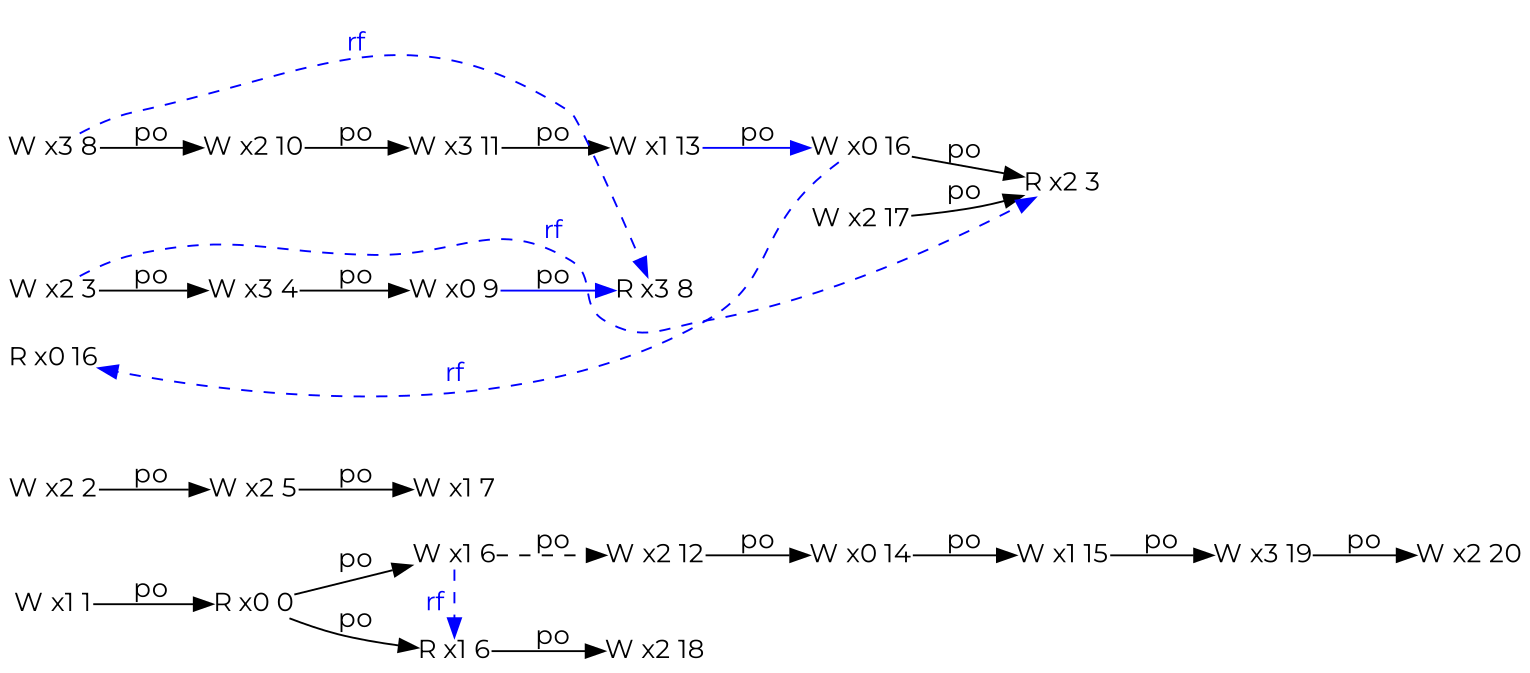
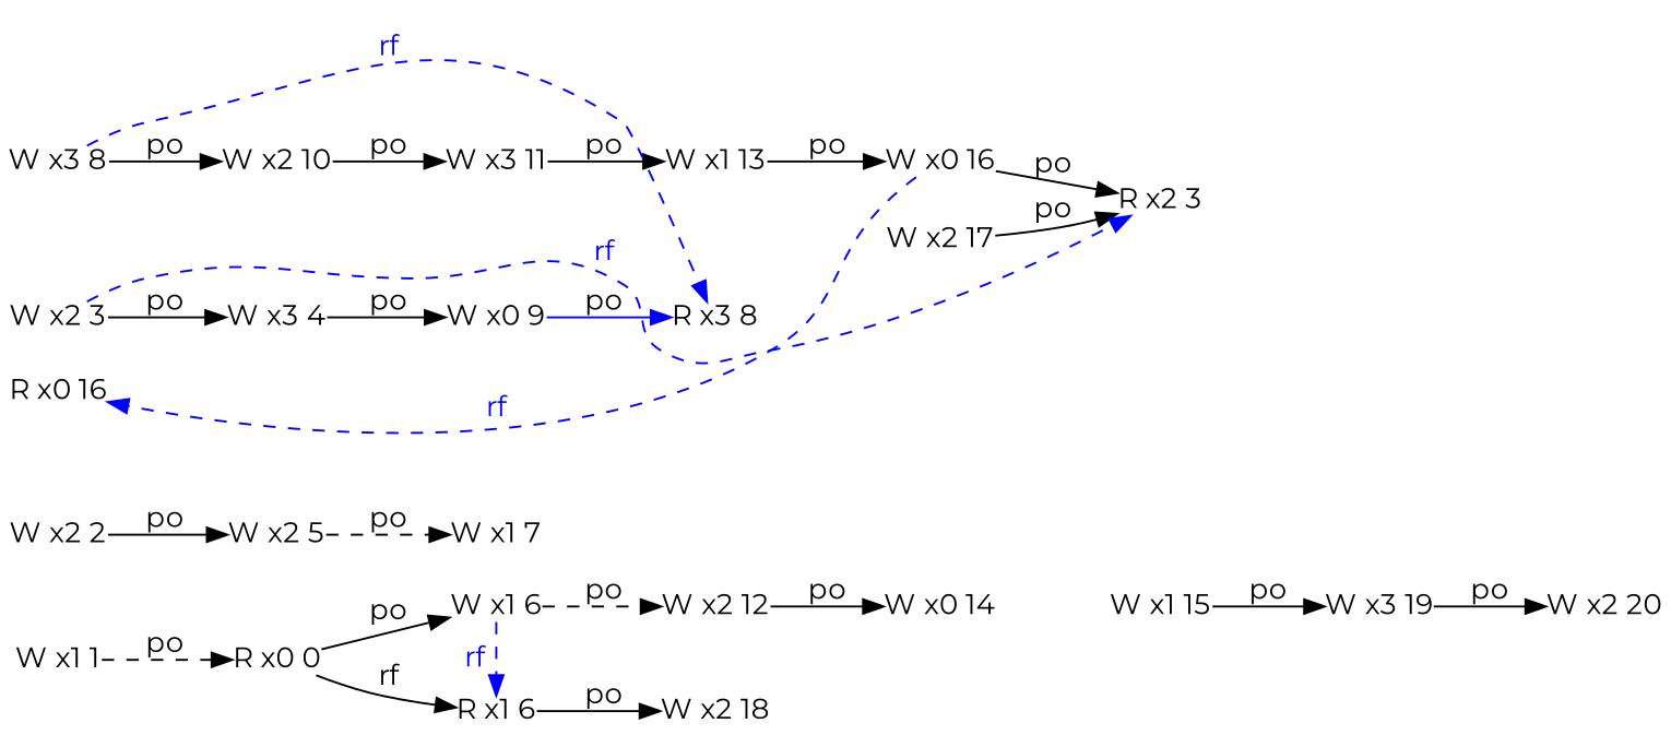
  digraph {
    fontname=Montserrat
    rankdir=LR
    node [fontname=Montserrat idx=1 loc=2 shape=plain th=1 type=W]
    edge [fontname=Montserrat]
    n1 [idx=6 label="W x2 20" th=3]
    n2 [label="W x2 5"]
    n3 [idx=2 label="W x1 7" loc=1]
    n4 [idx=2 label="W x0 9" loc=0 th=2]
    n5 [idx=3 label="R x3 8" loc=3 th=2 type=R]
    n6 [idx=2 label="W x2 12" th=3]
    n7 [idx=3 label="W x0 14" loc=0 th=3]
    n8 [idx=4 label="W x1 15" loc=1 th=3]
    n9 [idx=4 label="W x2 10"]
    n10 [idx=5 label="W x3 11" loc=3]
    n11 [idx=6 label="W x1 13" loc=1]
    n12 [idx=5 label="W x3 19" loc=3 th=3]
    n13 [idx=3 label="W x2 18" th=0]
    n14 [idx=7 label="W x0 16" loc=0]
    n15 [idx=0 label="R x0 16" loc=0 th=3 type=R]
    n16 [idx=9 label="R x2 3" type=R]
    n17 [idx=8 label="W x2 17"]
    n18 [label="W x1 6" loc=1 th=3]
    n19 [idx=2 label="R x1 6" loc=1 th=0 type=R]
    n20 [idx=0 label="W x1 1" loc=1 th=0]
    n21 [label="R x0 0" loc=0 th=0 type=R]
    n22 [idx=0 label="W x2 3" th=2]
    n23 [label="W x3 4" loc=3 th=2]
    n24 [idx=3 label="W x3 8" loc=3]
    n25 [idx=0 label="W x2 2"]
-   n2 -> n3 [label=po]
+   n2 -> n3 [label=po style=dashed]
    n4 -> n5 [color=blue label=po]
    n6 -> n7 [label=po]
-   n7 -> n8 [label=po]
    n8 -> n12 [label=po]
    n9 -> n10 [label=po]
    n10 -> n11 [label=po]
-   n11 -> n14 [label=po color=blue]
+   n11 -> n14 [label=po]
    n12 -> n1 [label=po]
    n14 -> n15 [color=blue constraint=false fontcolor=blue from_idx=7 from_th=1 label=rf style=dashed to_idx=0 to_th=3]
    n14 -> n16 [label=po]
    n17 -> n16 [label=po]
    n18 -> n6 [label=po style=dashed]
    n18 -> n19 [color=blue constraint=false fontcolor=blue from_idx=1 from_th=3 label=rf style=dashed to_idx=2 to_th=0]
    n19 -> n13 [label=po]
-   n20 -> n21 [label=po]
+   n20 -> n21 [label=po style=dashed]
    n21 -> n18 [label=po]
-   n21 -> n19 [label=po]
+   n21 -> n19 [label=rf]
    n22 -> n16 [color=blue constraint=false fontcolor=blue from_idx=0 from_th=2 label=rf style=dashed to_idx=9 to_th=1]
    n22 -> n23 [label=po]
    n23 -> n4 [label=po]
    n24 -> n5 [color=blue constraint=false fontcolor=blue from_idx=3 from_th=1 label=rf style=dashed to_idx=3 to_th=2]
    n24 -> n9 [label=po]
    n25 -> n2 [label=po]
  }
